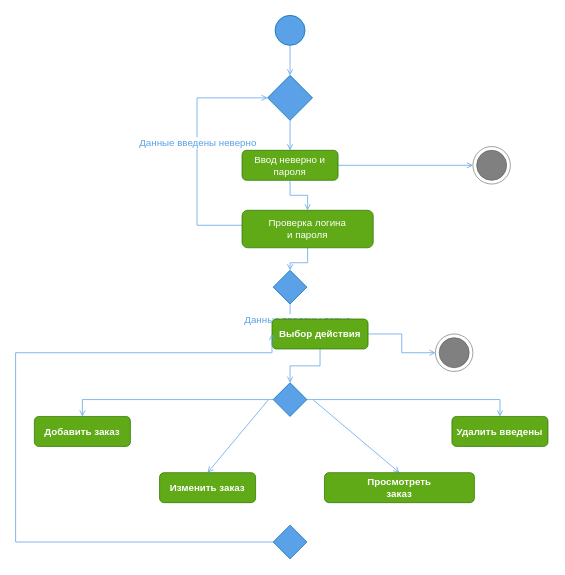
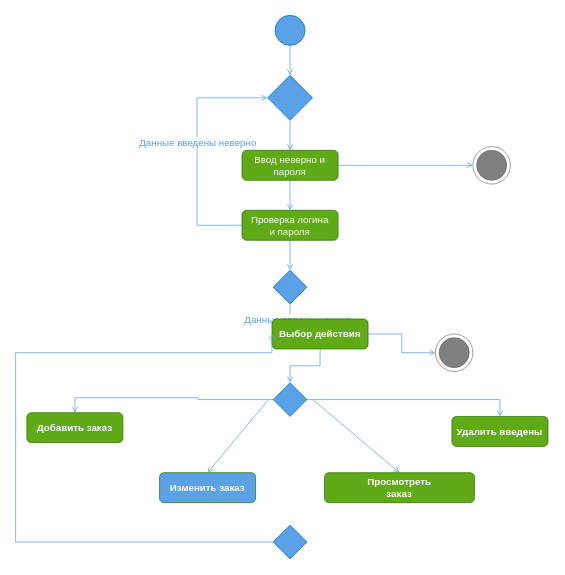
  <mxCell id="0" />
  <mxCell id="1" parent="0" />
  <mxCell id="2" value="" style="group" parent="1" vertex="1" connectable="0"><mxGeometry x="630" y="195" width="50" height="50" as="geometry" /></mxCell>
  <mxCell id="3" value="" style="ellipse;whiteSpace=wrap;html=1;aspect=fixed;rounded=1;strokeColor=#808080;align=center;verticalAlign=middle;fontFamily=Helvetica;fontSize=13;fontColor=#ffffff;fillColor=none;" parent="2" vertex="1"><mxGeometry width="50" height="50" as="geometry" /></mxCell>
  <mxCell id="4" value="" style="ellipse;whiteSpace=wrap;html=1;aspect=fixed;rounded=1;strokeColor=#666666;align=center;verticalAlign=middle;fontFamily=Helvetica;fontSize=13;fillColor=#808080;fontColor=#333333;" parent="2" vertex="1"><mxGeometry x="5" y="5" width="40" height="40" as="geometry" /></mxCell>
  <mxCell id="5" style="edgeStyle=orthogonalEdgeStyle;shape=connector;rounded=0;orthogonalLoop=1;jettySize=auto;html=1;entryX=0.5;entryY=0;entryDx=0;entryDy=0;strokeColor=#5AA1E7;align=center;verticalAlign=middle;fontFamily=Helvetica;fontSize=13;fontColor=#ffffff;labelBackgroundColor=default;resizable=1;endArrow=open;endFill=0;" edge="1" parent="1" source="6" target="8"><mxGeometry relative="1" as="geometry" /></mxCell>
  <mxCell id="6" value="" style="ellipse;whiteSpace=wrap;html=1;aspect=fixed;fillColor=#5AA1E7;fontColor=#ffffff;strokeColor=#006EAF;fontSize=13;" vertex="1" parent="1"><mxGeometry x="366.06" y="20" width="40" height="40" as="geometry" /></mxCell>
  <mxCell id="7" style="edgeStyle=orthogonalEdgeStyle;shape=connector;rounded=0;orthogonalLoop=1;jettySize=auto;html=1;entryX=0.5;entryY=0;entryDx=0;entryDy=0;strokeColor=#5AA1E7;align=center;verticalAlign=middle;fontFamily=Helvetica;fontSize=13;fontColor=#ffffff;labelBackgroundColor=default;resizable=1;endArrow=open;endFill=0;" edge="1" parent="1" source="8" target="11"><mxGeometry relative="1" as="geometry" /></mxCell>
  <mxCell id="8" value="" style="rhombus;whiteSpace=wrap;html=1;fontFamily=Helvetica;fontSize=13;fontColor=#ffffff;labelBackgroundColor=default;fillColor=#5AA1E7;strokeColor=#006EAF;" vertex="1" parent="1"><mxGeometry x="356.06" y="100" width="60" height="60" as="geometry" /></mxCell>
  <mxCell id="9" style="edgeStyle=orthogonalEdgeStyle;shape=connector;rounded=0;orthogonalLoop=1;jettySize=auto;html=1;entryX=0;entryY=0.5;entryDx=0;entryDy=0;strokeColor=#5AA1E7;align=center;verticalAlign=middle;fontFamily=Helvetica;fontSize=13;fontColor=#ffffff;labelBackgroundColor=default;resizable=1;endArrow=open;endFill=0;" edge="1" parent="1" source="11" target="3"><mxGeometry relative="1" as="geometry" /></mxCell>
  <mxCell id="10" style="edgeStyle=orthogonalEdgeStyle;shape=connector;rounded=0;orthogonalLoop=1;jettySize=auto;html=1;strokeColor=#5AA1E7;align=center;verticalAlign=middle;fontFamily=Helvetica;fontSize=13;fontColor=#ffffff;labelBackgroundColor=default;resizable=1;endArrow=open;endFill=0;" edge="1" parent="1" source="11" target="15"><mxGeometry relative="1" as="geometry" /></mxCell>
  <mxCell id="11" value="Ввод неверно и пароля" style="rounded=1;whiteSpace=wrap;html=1;fillColor=#60a917;fontColor=#ffffff;strokeColor=#2D7600;fontSize=13;" vertex="1" parent="1"><mxGeometry x="322" y="200" width="128.12" height="40" as="geometry" /></mxCell>
  <mxCell id="12" style="edgeStyle=orthogonalEdgeStyle;shape=connector;rounded=0;orthogonalLoop=1;jettySize=auto;html=1;entryX=0;entryY=0.5;entryDx=0;entryDy=0;strokeColor=#5AA1E7;align=center;verticalAlign=middle;fontFamily=Helvetica;fontSize=13;fontColor=#ffffff;labelBackgroundColor=default;resizable=1;endArrow=open;endFill=0;" edge="1" parent="1" source="15" target="8"><mxGeometry relative="1" as="geometry"><Array as="points"><mxPoint x="262" y="300" /><mxPoint x="262" y="130" /></Array></mxGeometry></mxCell>
  <mxCell id="13" value="Данные введены неверно" style="edgeLabel;html=1;align=center;verticalAlign=middle;resizable=0;points=[];rounded=1;strokeColor=#2D7600;fontFamily=Helvetica;fontSize=13;fontColor=#5AA1E7;fillColor=#60a917;" vertex="1" connectable="0" parent="12"><mxGeometry x="0.053" relative="1" as="geometry"><mxPoint as="offset" /></mxGeometry></mxCell>
  <mxCell id="14" style="edgeStyle=orthogonalEdgeStyle;shape=connector;rounded=0;orthogonalLoop=1;jettySize=auto;html=1;strokeColor=#5AA1E7;align=center;verticalAlign=middle;fontFamily=Helvetica;fontSize=13;fontColor=#ffffff;labelBackgroundColor=default;resizable=1;endArrow=open;endFill=0;" edge="1" parent="1" source="15" target="18"><mxGeometry relative="1" as="geometry" /></mxCell>
- <mxCell id="15" value="Проверка логина&lt;div&gt;и пароля&lt;/div&gt;" style="rounded=1;whiteSpace=wrap;html=1;fillColor=#60a917;fontColor=#ffffff;strokeColor=#2D7600;fontSize=13;" vertex="1" parent="1"><mxGeometry x="322" y="280" width="175" height="50" as="geometry" /></mxCell>
+ <mxCell id="15" value="Проверка логина&lt;div&gt;и пароля&lt;/div&gt;" style="rounded=1;whiteSpace=wrap;html=1;fillColor=#60a917;fontColor=#ffffff;strokeColor=#2D7600;fontSize=13;" vertex="1" parent="1"><mxGeometry x="322" y="280" width="128.12" height="40" as="geometry" /></mxCell>
  <mxCell id="16" style="edgeStyle=orthogonalEdgeStyle;shape=connector;rounded=0;orthogonalLoop=1;jettySize=auto;html=1;strokeColor=#5AA1E7;align=center;verticalAlign=middle;fontFamily=Helvetica;fontSize=13;fontColor=#ffffff;labelBackgroundColor=default;resizable=1;endArrow=open;endFill=0;" edge="1" parent="1" source="18" target="21"><mxGeometry relative="1" as="geometry" /></mxCell>
  <mxCell id="17" value="Данные введены верно" style="edgeLabel;html=1;align=center;verticalAlign=middle;resizable=0;points=[];rounded=1;strokeColor=#2D7600;fontFamily=Helvetica;fontSize=13;fontColor=#5AA1E7;fillColor=#60a917;" vertex="1" connectable="0" parent="16"><mxGeometry x="-0.023" relative="1" as="geometry"><mxPoint as="offset" /></mxGeometry></mxCell>
  <mxCell id="18" value="" style="rhombus;whiteSpace=wrap;html=1;fontFamily=Helvetica;fontSize=13;fontColor=#ffffff;labelBackgroundColor=default;fillColor=#5AA1E7;strokeColor=#006EAF;" vertex="1" parent="1"><mxGeometry x="363.56" y="360" width="45" height="45" as="geometry" /></mxCell>
  <mxCell id="19" style="edgeStyle=orthogonalEdgeStyle;shape=connector;rounded=0;orthogonalLoop=1;jettySize=auto;html=1;entryX=0;entryY=0.5;entryDx=0;entryDy=0;strokeColor=#5AA1E7;align=center;verticalAlign=middle;fontFamily=Helvetica;fontSize=13;fontColor=#ffffff;labelBackgroundColor=default;resizable=1;endArrow=open;endFill=0;" edge="1" parent="1" source="21" target="23"><mxGeometry relative="1" as="geometry" /></mxCell>
  <mxCell id="20" style="edgeStyle=orthogonalEdgeStyle;shape=connector;rounded=0;orthogonalLoop=1;jettySize=auto;html=1;entryX=0.5;entryY=0;entryDx=0;entryDy=0;strokeColor=#5AA1E7;align=center;verticalAlign=middle;fontFamily=Helvetica;fontSize=13;fontColor=#ffffff;labelBackgroundColor=default;resizable=1;endArrow=open;endFill=0;" edge="1" parent="1" source="21" target="29"><mxGeometry relative="1" as="geometry" /></mxCell>
  <mxCell id="21" value="Выбор действия" style="rounded=1;whiteSpace=wrap;html=1;fillColor=#60a917;fontColor=#ffffff;strokeColor=#2D7600;fontSize=13;fontStyle=1" vertex="1" parent="1"><mxGeometry x="362" y="425" width="128.12" height="40" as="geometry" /></mxCell>
  <mxCell id="22" value="" style="group" vertex="1" connectable="0" parent="1"><mxGeometry x="580" y="445" width="50" height="50" as="geometry" /></mxCell>
  <mxCell id="23" value="" style="ellipse;whiteSpace=wrap;html=1;aspect=fixed;rounded=1;strokeColor=#808080;align=center;verticalAlign=middle;fontFamily=Helvetica;fontSize=13;fontColor=#ffffff;fillColor=none;" vertex="1" parent="22"><mxGeometry width="50" height="50" as="geometry" /></mxCell>
  <mxCell id="24" value="" style="ellipse;whiteSpace=wrap;html=1;aspect=fixed;rounded=1;strokeColor=#666666;align=center;verticalAlign=middle;fontFamily=Helvetica;fontSize=13;fillColor=#808080;fontColor=#333333;" vertex="1" parent="22"><mxGeometry x="5" y="5" width="40" height="40" as="geometry" /></mxCell>
  <mxCell id="25" style="shape=connector;rounded=0;orthogonalLoop=1;jettySize=auto;html=1;strokeColor=#5AA1E7;align=center;verticalAlign=middle;fontFamily=Helvetica;fontSize=13;fontColor=#ffffff;labelBackgroundColor=default;resizable=1;endArrow=open;endFill=0;entryX=0.5;entryY=0;entryDx=0;entryDy=0;" edge="1" parent="1" target="31"><mxGeometry relative="1" as="geometry"><mxPoint x="357" y="533" as="sourcePoint" /></mxGeometry></mxCell>
  <mxCell id="26" style="edgeStyle=orthogonalEdgeStyle;shape=connector;rounded=0;orthogonalLoop=1;jettySize=auto;html=1;entryX=0.5;entryY=0;entryDx=0;entryDy=0;strokeColor=#5AA1E7;align=center;verticalAlign=middle;fontFamily=Helvetica;fontSize=13;fontColor=#ffffff;labelBackgroundColor=default;resizable=1;endArrow=open;endFill=0;" edge="1" parent="1" source="29" target="32"><mxGeometry relative="1" as="geometry" /></mxCell>
  <mxCell id="27" style="edgeStyle=orthogonalEdgeStyle;shape=connector;rounded=0;orthogonalLoop=1;jettySize=auto;html=1;entryX=0.5;entryY=0;entryDx=0;entryDy=0;strokeColor=#5AA1E7;align=center;verticalAlign=middle;fontFamily=Helvetica;fontSize=13;fontColor=#ffffff;labelBackgroundColor=default;resizable=1;endArrow=open;endFill=0;" edge="1" parent="1" source="29" target="33"><mxGeometry relative="1" as="geometry" /></mxCell>
  <mxCell id="28" style="shape=connector;rounded=0;orthogonalLoop=1;jettySize=auto;html=1;entryX=0.5;entryY=0;entryDx=0;entryDy=0;strokeColor=#5AA1E7;align=center;verticalAlign=middle;fontFamily=Helvetica;fontSize=13;fontColor=#ffffff;labelBackgroundColor=default;resizable=1;endArrow=open;endFill=0;" edge="1" parent="1" target="30"><mxGeometry relative="1" as="geometry"><mxPoint x="417" y="533" as="sourcePoint" /></mxGeometry></mxCell>
  <mxCell id="29" value="" style="rhombus;whiteSpace=wrap;html=1;fontFamily=Helvetica;fontSize=13;fontColor=#ffffff;labelBackgroundColor=default;fillColor=#5AA1E7;strokeColor=#006EAF;" vertex="1" parent="1"><mxGeometry x="363.56" y="510" width="45" height="45" as="geometry" /></mxCell>
  <mxCell id="30" value="Просмотреть&lt;div&gt;заказ&lt;/div&gt;" style="rounded=1;whiteSpace=wrap;html=1;fillColor=#60a917;fontColor=#ffffff;strokeColor=#2D7600;fontSize=13;fontStyle=1" vertex="1" parent="1"><mxGeometry x="432" y="630" width="200" height="40" as="geometry" /></mxCell>
- <mxCell id="31" value="Изменить заказ" style="rounded=1;whiteSpace=wrap;html=1;fillColor=#60a917;fontColor=#ffffff;strokeColor=#2D7600;fontSize=13;fontStyle=1" vertex="1" parent="1"><mxGeometry x="212" y="630" width="128.12" height="40" as="geometry" /></mxCell>
- <mxCell id="32" value="Добавить заказ" style="rounded=1;whiteSpace=wrap;html=1;fillColor=#60a917;fontColor=#ffffff;strokeColor=#2D7600;fontSize=13;fontStyle=1" vertex="1" parent="1"><mxGeometry x="45" y="555" width="128.12" height="40" as="geometry" /></mxCell>
+ <mxCell id="31" value="Изменить заказ" style="rounded=1;whiteSpace=wrap;html=1;fillColor=#5aa1e7;fontColor=#ffffff;strokeColor=#2D7600;fontSize=13;fontStyle=1;" vertex="1" parent="1"><mxGeometry x="212" y="630" width="128.12" height="40" as="geometry" /></mxCell>
+ <mxCell id="32" value="Добавить заказ" style="rounded=1;whiteSpace=wrap;html=1;fillColor=#60a917;fontColor=#ffffff;strokeColor=#2D7600;fontSize=13;fontStyle=1" vertex="1" parent="1"><mxGeometry x="35" y="550" width="128.12" height="40" as="geometry" /></mxCell>
  <mxCell id="33" value="&lt;div&gt;Удалить введены&lt;/div&gt;" style="rounded=1;whiteSpace=wrap;html=1;fillColor=#60a917;fontColor=#ffffff;strokeColor=#2D7600;fontSize=13;fontStyle=1" vertex="1" parent="1"><mxGeometry x="602" y="555" width="128.12" height="40" as="geometry" /></mxCell>
  <mxCell id="34" style="edgeStyle=orthogonalEdgeStyle;shape=connector;rounded=0;orthogonalLoop=1;jettySize=auto;html=1;entryX=0;entryY=0.5;entryDx=0;entryDy=0;strokeColor=#5AA1E7;align=center;verticalAlign=middle;fontFamily=Helvetica;fontSize=13;fontColor=#ffffff;labelBackgroundColor=default;resizable=1;endArrow=open;endFill=0;" edge="1" parent="1" source="35" target="21"><mxGeometry relative="1" as="geometry"><Array as="points"><mxPoint x="20" y="722" /><mxPoint x="20" y="470" /></Array></mxGeometry></mxCell>
  <mxCell id="35" value="" style="rhombus;whiteSpace=wrap;html=1;fontFamily=Helvetica;fontSize=13;fontColor=#ffffff;labelBackgroundColor=default;fillColor=#5AA1E7;strokeColor=#006EAF;" vertex="1" parent="1"><mxGeometry x="363.56" y="700" width="45" height="45" as="geometry" /></mxCell>
